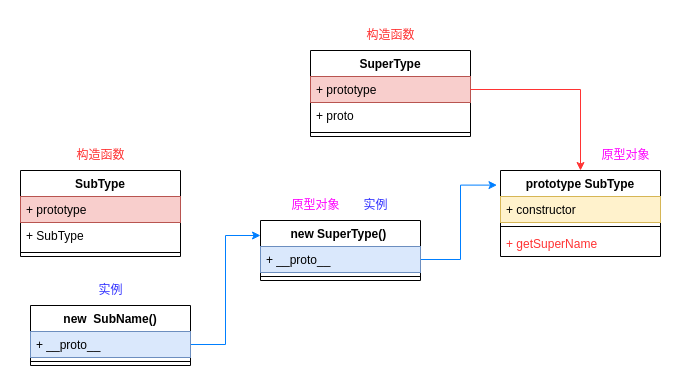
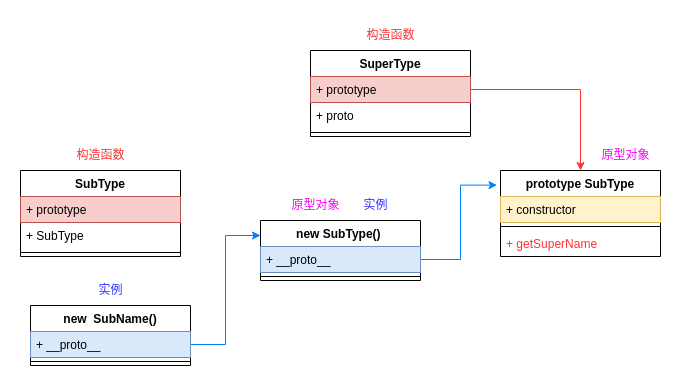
  <mxCell id="0" />
  <mxCell id="1" parent="0" />
  <mxCell id="2" value="SuperType" style="swimlane;fontStyle=1;align=center;verticalAlign=top;childLayout=stackLayout;horizontal=1;startSize=26;horizontalStack=0;resizeParent=1;resizeParentMax=0;resizeLast=0;collapsible=1;marginBottom=0;" vertex="1" parent="1"><mxGeometry x="310" y="50" width="160" height="86" as="geometry" /></mxCell>
  <mxCell id="3" value="+ prototype" style="text;strokeColor=#b85450;fillColor=#f8cecc;align=left;verticalAlign=top;spacingLeft=4;spacingRight=4;overflow=hidden;rotatable=0;points=[[0,0.5],[1,0.5]];portConstraint=eastwest;" vertex="1" parent="2"><mxGeometry y="26" width="160" height="26" as="geometry" /></mxCell>
  <mxCell id="4" value="+ proto" style="text;strokeColor=none;fillColor=none;align=left;verticalAlign=top;spacingLeft=4;spacingRight=4;overflow=hidden;rotatable=0;points=[[0,0.5],[1,0.5]];portConstraint=eastwest;" vertex="1" parent="2"><mxGeometry y="52" width="160" height="26" as="geometry" /></mxCell>
  <mxCell id="5" value="" style="line;strokeWidth=1;fillColor=none;align=left;verticalAlign=middle;spacingTop=-1;spacingLeft=3;spacingRight=3;rotatable=0;labelPosition=right;points=[];portConstraint=eastwest;strokeColor=inherit;" vertex="1" parent="2"><mxGeometry y="78" width="160" height="8" as="geometry" /></mxCell>
  <mxCell id="6" style="edgeStyle=orthogonalEdgeStyle;rounded=0;orthogonalLoop=1;jettySize=auto;html=1;exitX=1;exitY=0.5;exitDx=0;exitDy=0;entryX=-0.022;entryY=0.17;entryDx=0;entryDy=0;entryPerimeter=0;strokeColor=#007FFF;" edge="1" parent="1" source="17" target="8"><mxGeometry relative="1" as="geometry"><mxPoint x="410" y="269" as="sourcePoint" /></mxGeometry></mxCell>
  <mxCell id="7" style="edgeStyle=orthogonalEdgeStyle;rounded=0;orthogonalLoop=1;jettySize=auto;html=1;entryX=0.5;entryY=0;entryDx=0;entryDy=0;strokeColor=#FF3333;" edge="1" parent="1" source="3" target="8"><mxGeometry relative="1" as="geometry"><mxPoint x="610" y="190" as="targetPoint" /></mxGeometry></mxCell>
  <mxCell id="8" value="prototype SubType" style="swimlane;fontStyle=1;align=center;verticalAlign=top;childLayout=stackLayout;horizontal=1;startSize=26;horizontalStack=0;resizeParent=1;resizeParentMax=0;resizeLast=0;collapsible=1;marginBottom=0;" vertex="1" parent="1"><mxGeometry x="500" y="170" width="160" height="86" as="geometry" /></mxCell>
  <mxCell id="9" value="+ constructor" style="text;strokeColor=#d6b656;fillColor=#fff2cc;align=left;verticalAlign=top;spacingLeft=4;spacingRight=4;overflow=hidden;rotatable=0;points=[[0,0.5],[1,0.5]];portConstraint=eastwest;" vertex="1" parent="8"><mxGeometry y="26" width="160" height="26" as="geometry" /></mxCell>
  <mxCell id="10" value="" style="line;strokeWidth=1;fillColor=none;align=left;verticalAlign=middle;spacingTop=-1;spacingLeft=3;spacingRight=3;rotatable=0;labelPosition=right;points=[];portConstraint=eastwest;strokeColor=inherit;" vertex="1" parent="8"><mxGeometry y="52" width="160" height="8" as="geometry" /></mxCell>
  <mxCell id="11" value="+ getSuperName" style="text;strokeColor=none;fillColor=none;align=left;verticalAlign=top;spacingLeft=4;spacingRight=4;overflow=hidden;rotatable=0;points=[[0,0.5],[1,0.5]];portConstraint=eastwest;fontColor=#FF3333;" vertex="1" parent="8"><mxGeometry y="60" width="160" height="26" as="geometry" /></mxCell>
  <mxCell id="12" value="SubType" style="swimlane;fontStyle=1;align=center;verticalAlign=top;childLayout=stackLayout;horizontal=1;startSize=26;horizontalStack=0;resizeParent=1;resizeParentMax=0;resizeLast=0;collapsible=1;marginBottom=0;" vertex="1" parent="1"><mxGeometry x="20" y="170" width="160" height="86" as="geometry" /></mxCell>
  <mxCell id="13" value="+ prototype" style="text;strokeColor=#b85450;fillColor=#f8cecc;align=left;verticalAlign=top;spacingLeft=4;spacingRight=4;overflow=hidden;rotatable=0;points=[[0,0.5],[1,0.5]];portConstraint=eastwest;" vertex="1" parent="12"><mxGeometry y="26" width="160" height="26" as="geometry" /></mxCell>
  <mxCell id="14" value="+ SubType" style="text;align=left;verticalAlign=top;spacingLeft=4;spacingRight=4;overflow=hidden;rotatable=0;points=[[0,0.5],[1,0.5]];portConstraint=eastwest;" vertex="1" parent="12"><mxGeometry y="52" width="160" height="26" as="geometry" /></mxCell>
  <mxCell id="15" value="" style="line;strokeWidth=1;fillColor=none;align=left;verticalAlign=middle;spacingTop=-1;spacingLeft=3;spacingRight=3;rotatable=0;labelPosition=right;points=[];portConstraint=eastwest;strokeColor=inherit;" vertex="1" parent="12"><mxGeometry y="78" width="160" height="8" as="geometry" /></mxCell>
- <mxCell id="16" value="new SuperType() " style="swimlane;fontStyle=1;align=center;verticalAlign=top;childLayout=stackLayout;horizontal=1;startSize=26;horizontalStack=0;resizeParent=1;resizeParentMax=0;resizeLast=0;collapsible=1;marginBottom=0;" vertex="1" parent="1"><mxGeometry x="260" y="220" width="160" height="60" as="geometry" /></mxCell>
+ <mxCell id="16" value="new SubType() " style="swimlane;fontStyle=1;align=center;verticalAlign=top;childLayout=stackLayout;horizontal=1;startSize=26;horizontalStack=0;resizeParent=1;resizeParentMax=0;resizeLast=0;collapsible=1;marginBottom=0;" vertex="1" parent="1"><mxGeometry x="260" y="220" width="160" height="60" as="geometry" /></mxCell>
  <mxCell id="17" value="+ __proto__" style="text;strokeColor=#6c8ebf;fillColor=#dae8fc;align=left;verticalAlign=top;spacingLeft=4;spacingRight=4;overflow=hidden;rotatable=0;points=[[0,0.5],[1,0.5]];portConstraint=eastwest;" vertex="1" parent="16"><mxGeometry y="26" width="160" height="26" as="geometry" /></mxCell>
  <mxCell id="18" value="" style="line;strokeWidth=1;fillColor=none;align=left;verticalAlign=middle;spacingTop=-1;spacingLeft=3;spacingRight=3;rotatable=0;labelPosition=right;points=[];portConstraint=eastwest;strokeColor=inherit;" vertex="1" parent="16"><mxGeometry y="52" width="160" height="8" as="geometry" /></mxCell>
  <mxCell id="19" value="" style="edgeStyle=orthogonalEdgeStyle;rounded=0;orthogonalLoop=1;jettySize=auto;html=1;entryX=0;entryY=0.25;entryDx=0;entryDy=0;exitX=1;exitY=0.5;exitDx=0;exitDy=0;strokeColor=#007FFF;" edge="1" parent="1" source="21" target="16"><mxGeometry relative="1" as="geometry" /></mxCell>
  <mxCell id="20" value="new  SubName()" style="swimlane;fontStyle=1;align=center;verticalAlign=top;childLayout=stackLayout;horizontal=1;startSize=26;horizontalStack=0;resizeParent=1;resizeParentMax=0;resizeLast=0;collapsible=1;marginBottom=0;" vertex="1" parent="1"><mxGeometry x="30" y="305" width="160" height="60" as="geometry" /></mxCell>
  <mxCell id="21" value="+ __proto__" style="text;strokeColor=#6c8ebf;fillColor=#dae8fc;align=left;verticalAlign=top;spacingLeft=4;spacingRight=4;overflow=hidden;rotatable=0;points=[[0,0.5],[1,0.5]];portConstraint=eastwest;" vertex="1" parent="20"><mxGeometry y="26" width="160" height="26" as="geometry" /></mxCell>
  <mxCell id="22" value="" style="line;strokeWidth=1;fillColor=none;align=left;verticalAlign=middle;spacingTop=-1;spacingLeft=3;spacingRight=3;rotatable=0;labelPosition=right;points=[];portConstraint=eastwest;strokeColor=inherit;" vertex="1" parent="20"><mxGeometry y="52" width="160" height="8" as="geometry" /></mxCell>
  <mxCell id="23" value="构造函数" style="text;html=1;align=center;verticalAlign=middle;resizable=0;points=[];autosize=1;strokeColor=none;fillColor=none;fontColor=#FF3333;" vertex="1" parent="1"><mxGeometry x="355" y="20" width="70" height="30" as="geometry" /></mxCell>
  <mxCell id="24" value="构造函数" style="text;html=1;align=center;verticalAlign=middle;resizable=0;points=[];autosize=1;strokeColor=none;fillColor=none;fontColor=#FF3333;" vertex="1" parent="1"><mxGeometry x="65" y="140" width="70" height="30" as="geometry" /></mxCell>
  <mxCell id="25" value="&lt;font color=&quot;#3333ff&quot;&gt;实例&lt;/font&gt;" style="text;html=1;align=center;verticalAlign=middle;resizable=0;points=[];autosize=1;strokeColor=none;fillColor=none;fontColor=#FF3333;" vertex="1" parent="1"><mxGeometry x="85" y="275" width="50" height="30" as="geometry" /></mxCell>
  <mxCell id="26" value="&lt;font color=&quot;#3333ff&quot;&gt;实例&lt;/font&gt;" style="text;html=1;align=center;verticalAlign=middle;resizable=0;points=[];autosize=1;strokeColor=none;fillColor=none;fontColor=#FF3333;" vertex="1" parent="1"><mxGeometry x="350" y="190" width="50" height="30" as="geometry" /></mxCell>
  <mxCell id="27" value="&lt;font color=&quot;#ff00ff&quot;&gt;原型对象&lt;/font&gt;" style="text;html=1;align=center;verticalAlign=middle;resizable=0;points=[];autosize=1;strokeColor=none;fillColor=none;fontColor=#FF3333;" vertex="1" parent="1"><mxGeometry x="590" y="140" width="70" height="30" as="geometry" /></mxCell>
  <mxCell id="28" value="&lt;font color=&quot;#ff00ff&quot;&gt;原型对象&lt;/font&gt;" style="text;html=1;align=center;verticalAlign=middle;resizable=0;points=[];autosize=1;strokeColor=none;fillColor=none;fontColor=#FF3333;" vertex="1" parent="1"><mxGeometry x="280" y="190" width="70" height="30" as="geometry" /></mxCell>
